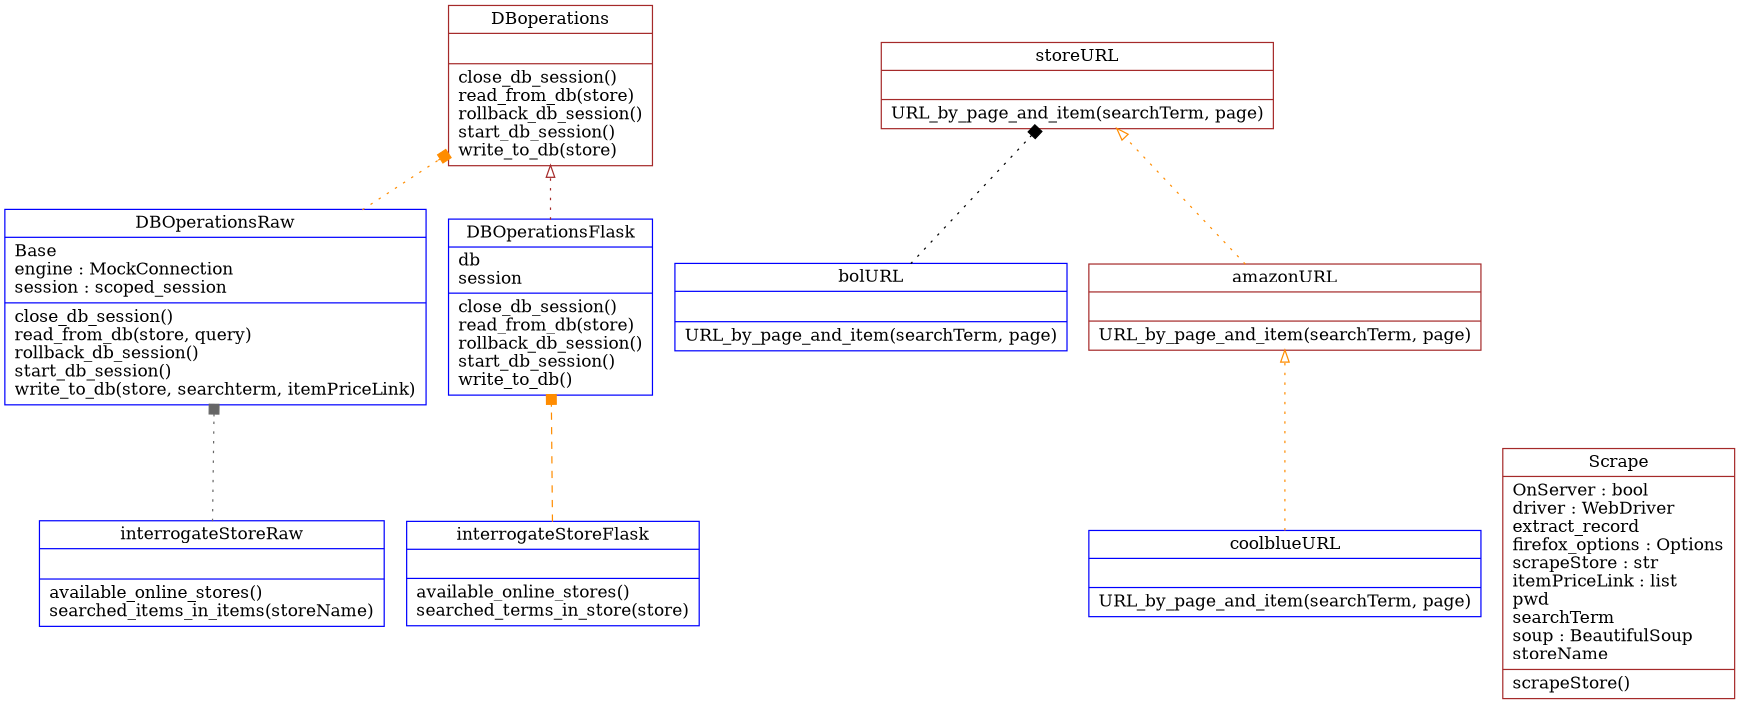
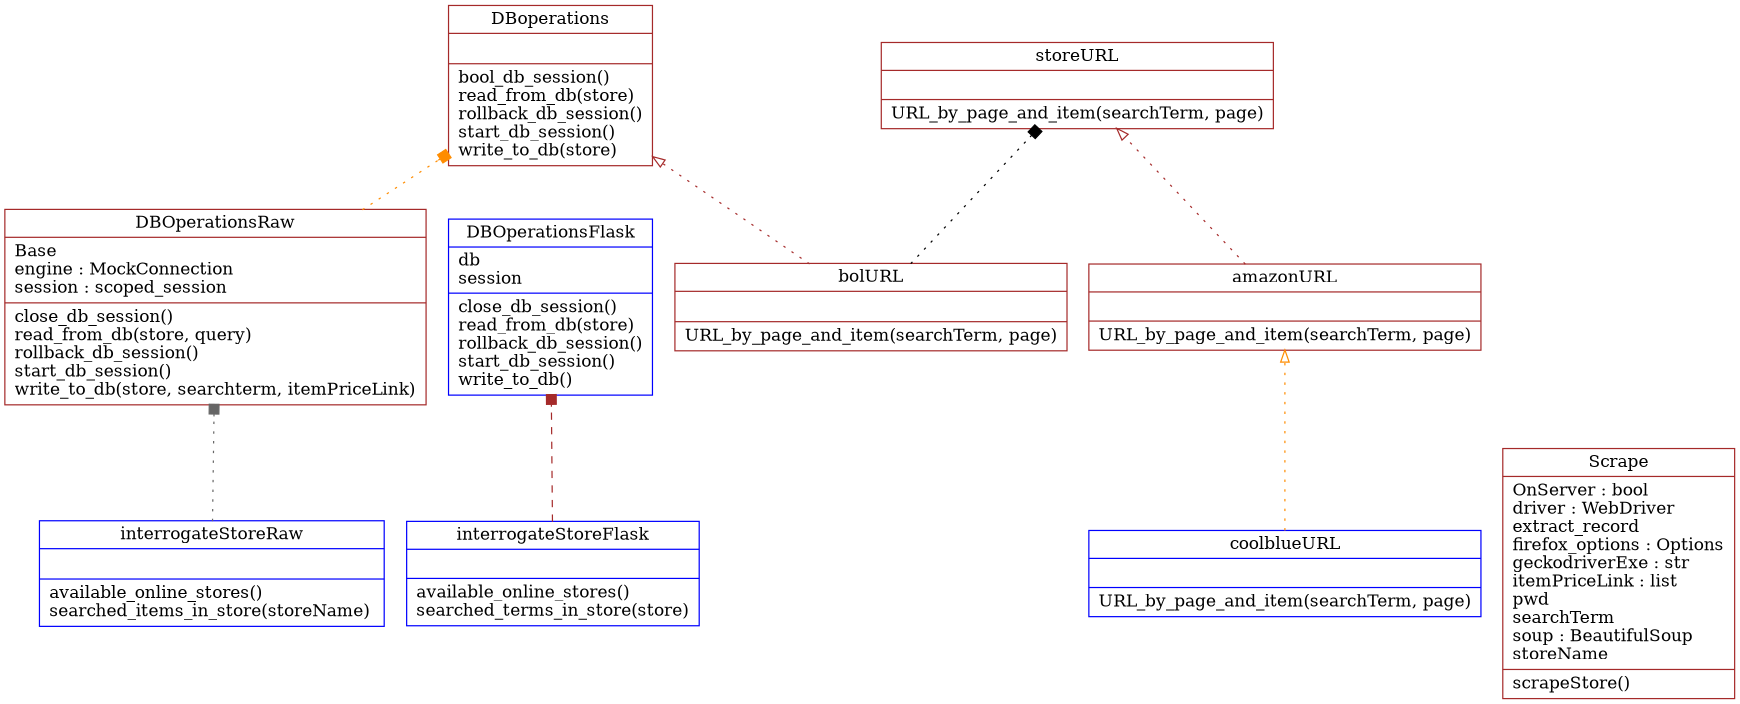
  digraph {
    rankdir=BT
    node [color=brown fontcolor=black shape=record style=solid]
    edge [arrowhead=box arrowtail=none color=darkorange style=dotted]
    n1 [color=blue label="{DBOperationsFlask|db\lsession\l|close_db_session()\lread_from_db(store)\lrollback_db_session()\lstart_db_session()\lwrite_to_db()\l}"]
-   n2 [label="{DBoperations|\l|close_db_session()\lread_from_db(store)\lrollback_db_session()\lstart_db_session()\lwrite_to_db(store)\l}"]
-   n3 [color=blue label="{DBOperationsRaw|Base\lengine : MockConnection\lsession : scoped_session\l|close_db_session()\lread_from_db(store, query)\lrollback_db_session()\lstart_db_session()\lwrite_to_db(store, searchterm, itemPriceLink)\l}"]
-   n4 [label="{Scrape|OnServer : bool\ldriver : WebDriver\lextract_record\lfirefox_options : Options\lscrapeStore : str\litemPriceLink : list\lpwd\lsearchTerm\lsoup : BeautifulSoup\lstoreName\l|scrapeStore()\l}"]
+   n2 [label="{DBoperations|\l|bool_db_session()\lread_from_db(store)\lrollback_db_session()\lstart_db_session()\lwrite_to_db(store)\l}"]
+   n3 [label="{DBOperationsRaw|Base\lengine : MockConnection\lsession : scoped_session\l|close_db_session()\lread_from_db(store, query)\lrollback_db_session()\lstart_db_session()\lwrite_to_db(store, searchterm, itemPriceLink)\l}"]
+   n4 [label="{Scrape|OnServer : bool\ldriver : WebDriver\lextract_record\lfirefox_options : Options\lgeckodriverExe : str\litemPriceLink : list\lpwd\lsearchTerm\lsoup : BeautifulSoup\lstoreName\l|scrapeStore()\l}"]
    n5 [label="{amazonURL|\l|URL_by_page_and_item(searchTerm, page)\l}"]
    n6 [label="{storeURL|\l|URL_by_page_and_item(searchTerm, page)\l}"]
-   n7 [color=blue label="{bolURL|\l|URL_by_page_and_item(searchTerm, page)\l}"]
+   n7 [label="{bolURL|\l|URL_by_page_and_item(searchTerm, page)\l}"]
    n8 [color=blue label="{coolblueURL|\l|URL_by_page_and_item(searchTerm, page)\l}"]
    n9 [color=blue label="{interrogateStoreFlask|\l|available_online_stores()\lsearched_terms_in_store(store)\l}"]
-   n10 [color=blue label="{interrogateStoreRaw|\l|available_online_stores()\lsearched_items_in_items(storeName)\l}"]
-   n1 -> n2 [arrowhead=onormal color=brown]
+   n10 [color=blue label="{interrogateStoreRaw|\l|available_online_stores()\lsearched_items_in_store(storeName)\l}"]
+   n7 -> n2 [arrowhead=onormal color=brown]
    n3 -> n2
-   n5 -> n6 [arrowhead=onormal]
+   n5 -> n6 [arrowhead=onormal color=brown]
    n7 -> n6 [color=black]
    n8 -> n5 [arrowhead=onormal]
-   n9 -> n1 [style=dashed]
+   n9 -> n1 [color=brown style=dashed]
    n10 -> n3 [color=gray40]
  }
